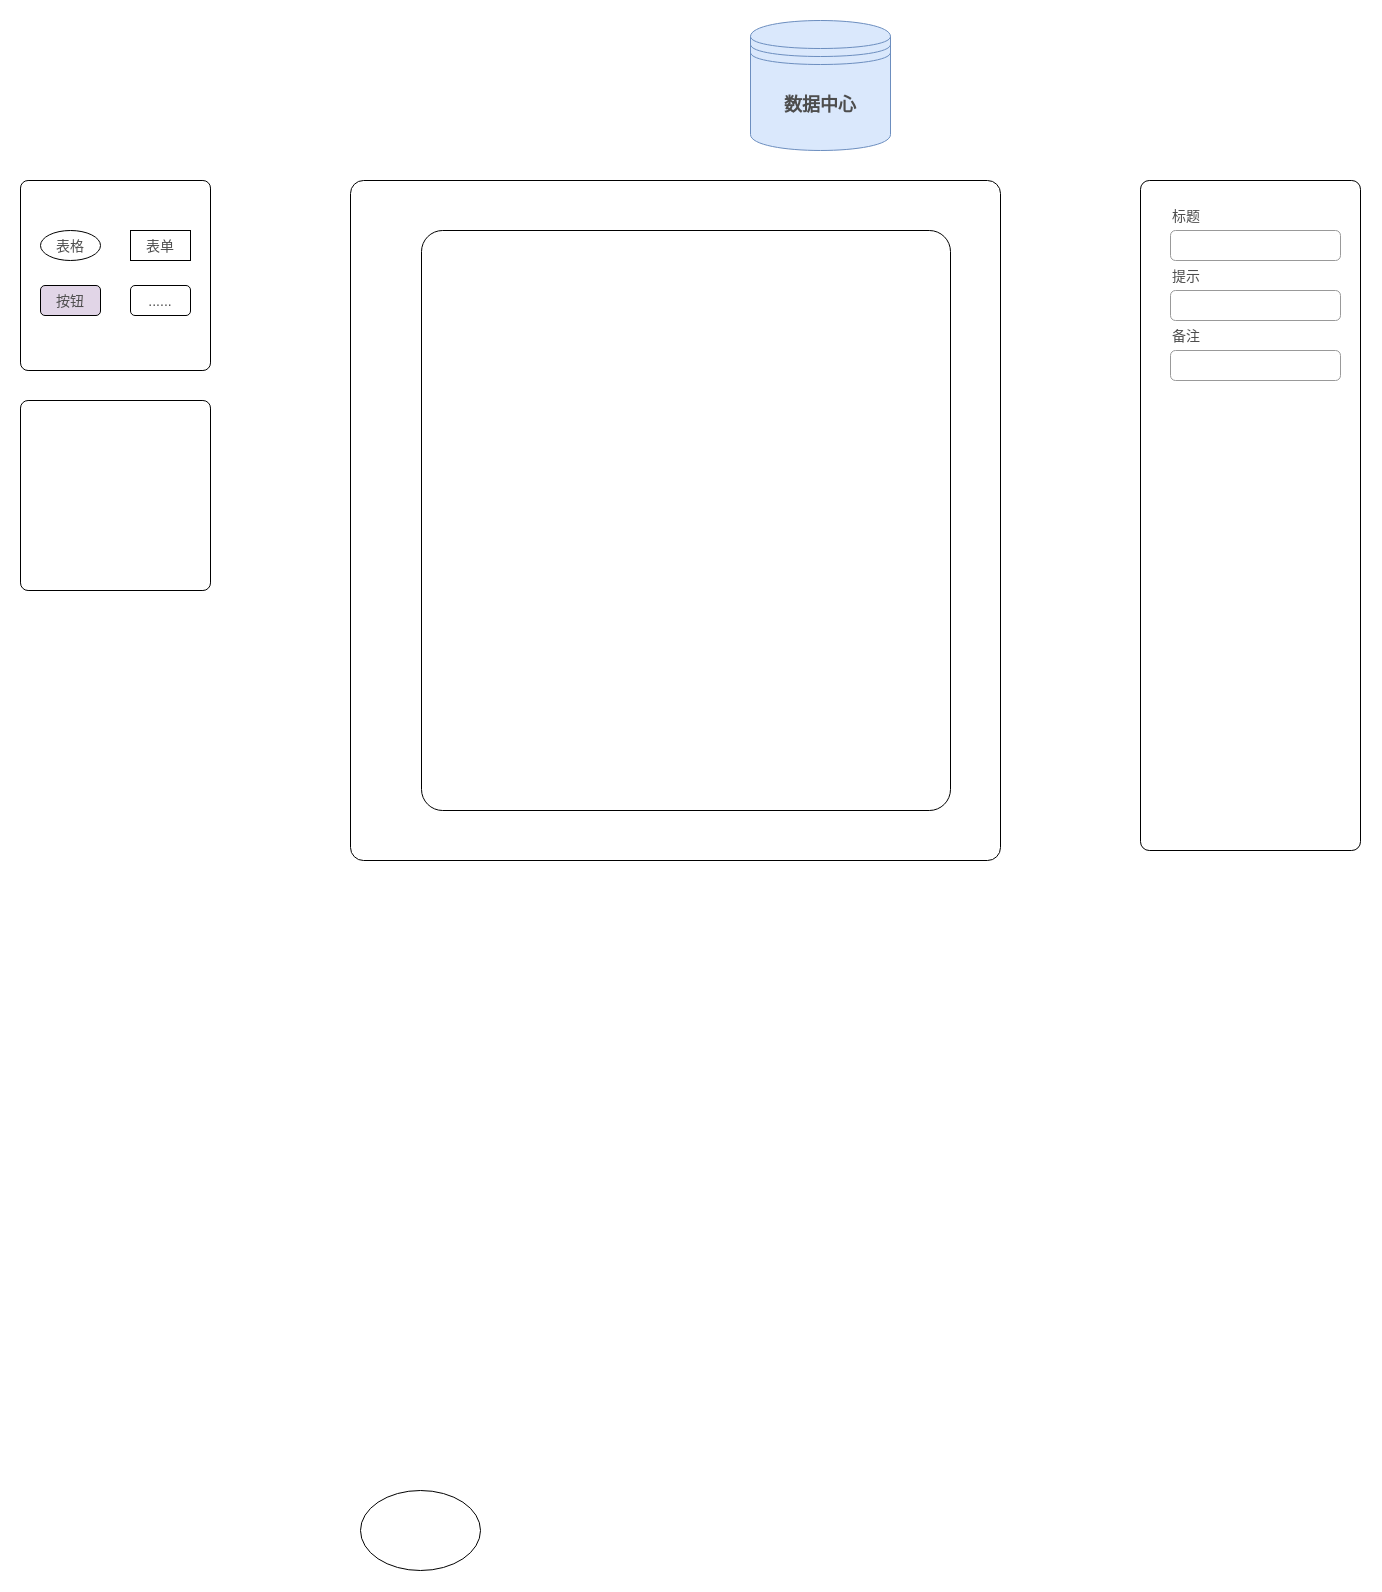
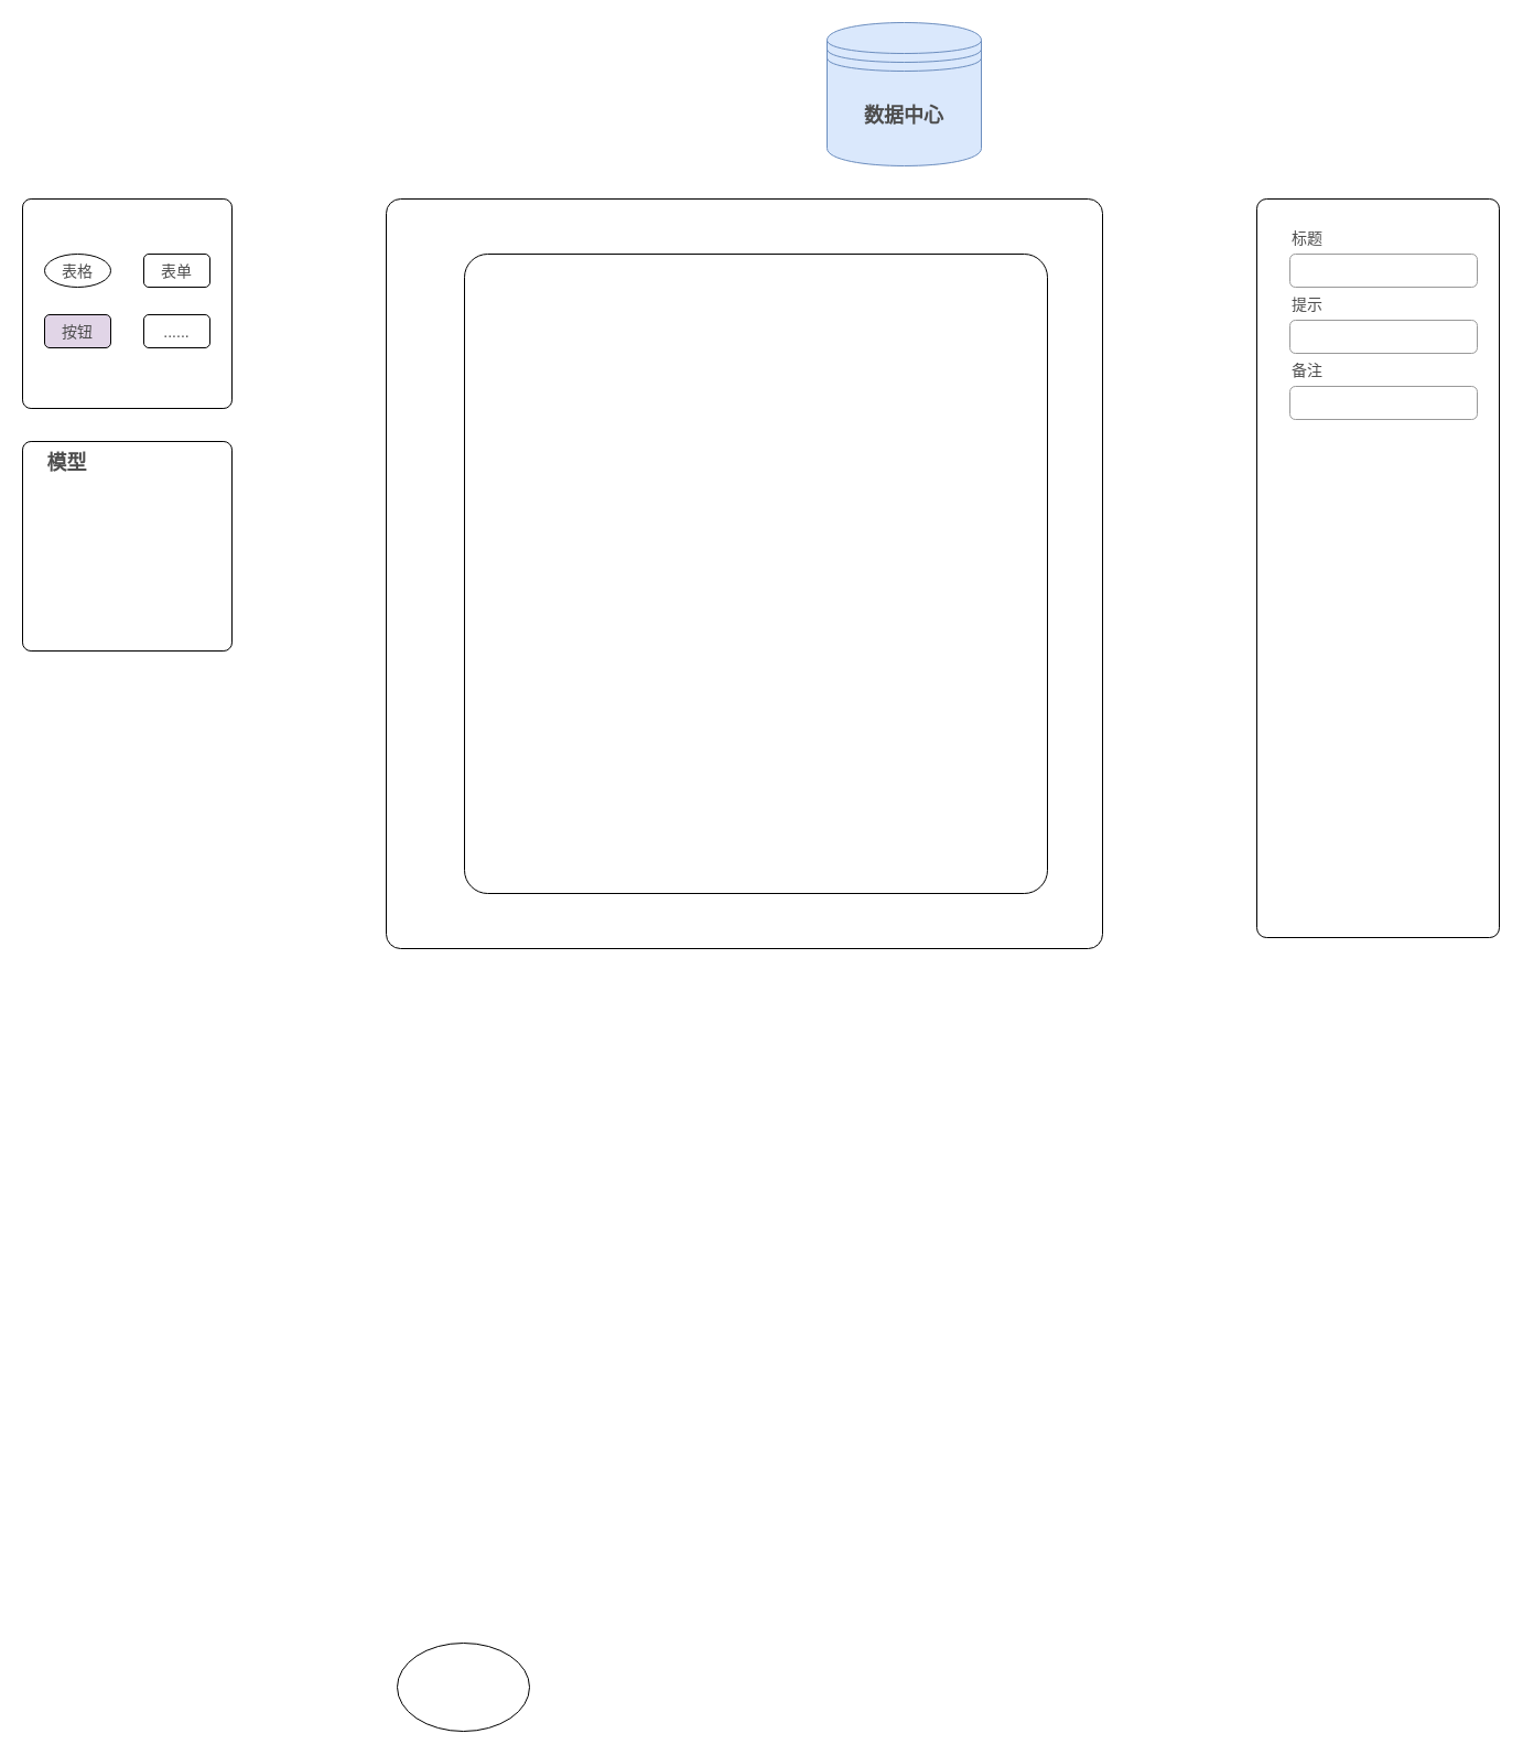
  <mxCell id="0" />
  <mxCell id="1" parent="0" />
  <mxCell id="2" value="" style="rounded=1;whiteSpace=wrap;html=1;arcSize=4;" vertex="1" parent="1"><mxGeometry x="20" y="180" width="190" height="190" as="geometry" /></mxCell>
  <mxCell id="3" value="" style="rounded=1;whiteSpace=wrap;html=1;arcSize=2;" vertex="1" parent="1"><mxGeometry x="350" y="180" width="650" height="680" as="geometry" /></mxCell>
  <mxCell id="4" value="" style="ellipse;whiteSpace=wrap;html=1;rounded=1;" vertex="1" parent="1"><mxGeometry x="360" y="1490" width="120" height="80" as="geometry" /></mxCell>
  <mxCell id="5" value="" style="rounded=1;whiteSpace=wrap;html=1;arcSize=4;" vertex="1" parent="1"><mxGeometry x="1140" y="180" width="220" height="670" as="geometry" /></mxCell>
  <mxCell id="6" value="&lt;font color=&quot;#4d4d4d&quot; style=&quot;font-size: 18px;&quot;&gt;&lt;b&gt;数据中心&lt;/b&gt;&lt;/font&gt;" style="shape=datastore;whiteSpace=wrap;html=1;rounded=1;fillColor=#dae8fc;strokeColor=#6c8ebf;" vertex="1" parent="1"><mxGeometry x="750" y="20" width="140" height="130" as="geometry" /></mxCell>
  <mxCell id="7" value="&lt;font style=&quot;font-size: 14px;&quot;&gt;表格&lt;/font&gt;" style="ellipse;whiteSpace=wrap;html=1;fontSize=18;fontColor=#4D4D4D;" vertex="1" parent="1"><mxGeometry x="40" y="230" width="60" height="30" as="geometry" /></mxCell>
- <mxCell id="8" value="&lt;font style=&quot;font-size: 14px;&quot;&gt;表单&lt;/font&gt;" style="whiteSpace=wrap;html=1;fontSize=18;fontColor=#4D4D4D;rounded=0;" vertex="1" parent="1"><mxGeometry x="130" y="230" width="60" height="30" as="geometry" /></mxCell>
+ <mxCell id="8" value="&lt;font style=&quot;font-size: 14px;&quot;&gt;表单&lt;/font&gt;" style="rounded=1;whiteSpace=wrap;html=1;fontSize=18;fontColor=#4D4D4D;" vertex="1" parent="1"><mxGeometry x="130" y="230" width="60" height="30" as="geometry" /></mxCell>
  <mxCell id="9" value="&lt;span style=&quot;font-size: 14px;&quot;&gt;按钮&lt;/span&gt;" style="rounded=1;whiteSpace=wrap;html=1;fontSize=18;fontColor=#4D4D4D;fillColor=#e1d5e7;" vertex="1" parent="1"><mxGeometry x="40" y="285" width="60" height="30" as="geometry" /></mxCell>
  <mxCell id="10" value="&lt;font style=&quot;font-size: 14px;&quot;&gt;......&lt;/font&gt;" style="rounded=1;whiteSpace=wrap;html=1;fontSize=18;fontColor=#4D4D4D;" vertex="1" parent="1"><mxGeometry x="130" y="285" width="60" height="30" as="geometry" /></mxCell>
  <mxCell id="11" value="" style="rounded=1;whiteSpace=wrap;html=1;fontSize=14;fontColor=#4D4D4D;arcSize=4;" vertex="1" parent="1"><mxGeometry x="421" y="230" width="529" height="580" as="geometry" /></mxCell>
  <mxCell id="12" value="" style="rounded=1;whiteSpace=wrap;html=1;arcSize=4;" vertex="1" parent="1"><mxGeometry x="20" y="400" width="190" height="190" as="geometry" /></mxCell>
+ <mxCell id="13" value="&lt;b&gt;模型&lt;/b&gt;" style="text;html=1;resizable=0;autosize=1;align=center;verticalAlign=middle;points=[];fillColor=none;strokeColor=none;rounded=0;fontSize=18;fontColor=#4D4D4D;" vertex="1" parent="1"><mxGeometry x="30" y="400" width="60" height="40" as="geometry" /></mxCell>
  <mxCell id="14" value="" style="group" vertex="1" connectable="0" parent="1"><mxGeometry x="1170" y="320" width="170" height="60" as="geometry" /></mxCell>
  <mxCell id="15" value="备注" style="fillColor=none;strokeColor=none;align=left;fontSize=14;rounded=1;fontColor=#4D4D4D;" vertex="1" parent="14"><mxGeometry width="160" height="30" as="geometry" /></mxCell>
  <mxCell id="16" value="" style="html=1;shadow=0;dashed=0;shape=mxgraph.bootstrap.rrect;rSize=5;fillColor=none;strokeColor=#999999;align=left;spacing=15;fontSize=14;fontColor=#6C767D;rounded=1;" vertex="1" parent="14"><mxGeometry y="30" width="170" height="30" as="geometry" /></mxCell>
  <mxCell id="17" value="" style="group" vertex="1" connectable="0" parent="1"><mxGeometry x="1170" y="200" width="170" height="60" as="geometry" /></mxCell>
  <mxCell id="18" value="标题" style="fillColor=none;strokeColor=none;align=left;fontSize=14;rounded=1;fontColor=#4D4D4D;" vertex="1" parent="17"><mxGeometry width="160" height="30" as="geometry" /></mxCell>
  <mxCell id="19" value="" style="html=1;shadow=0;dashed=0;shape=mxgraph.bootstrap.rrect;rSize=5;fillColor=none;strokeColor=#999999;align=left;spacing=15;fontSize=14;fontColor=#6C767D;rounded=1;" vertex="1" parent="17"><mxGeometry y="30" width="170" height="30" as="geometry" /></mxCell>
  <mxCell id="20" value="" style="group" vertex="1" connectable="0" parent="1"><mxGeometry x="1170" y="260" width="170" height="60" as="geometry" /></mxCell>
  <mxCell id="21" value="提示" style="fillColor=none;strokeColor=none;align=left;fontSize=14;rounded=1;fontColor=#4D4D4D;" vertex="1" parent="20"><mxGeometry width="160" height="30" as="geometry" /></mxCell>
  <mxCell id="22" value="" style="html=1;shadow=0;dashed=0;shape=mxgraph.bootstrap.rrect;rSize=5;fillColor=none;strokeColor=#999999;align=left;spacing=15;fontSize=14;fontColor=#6C767D;rounded=1;" vertex="1" parent="20"><mxGeometry y="30" width="170" height="30" as="geometry" /></mxCell>
